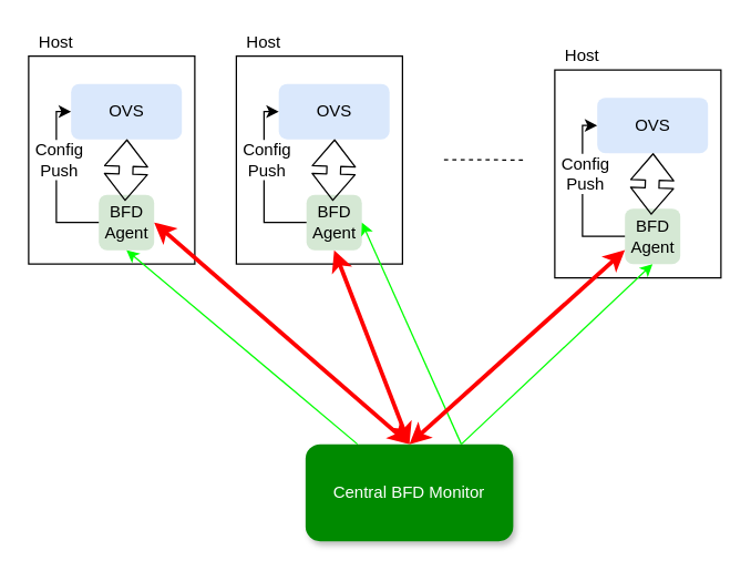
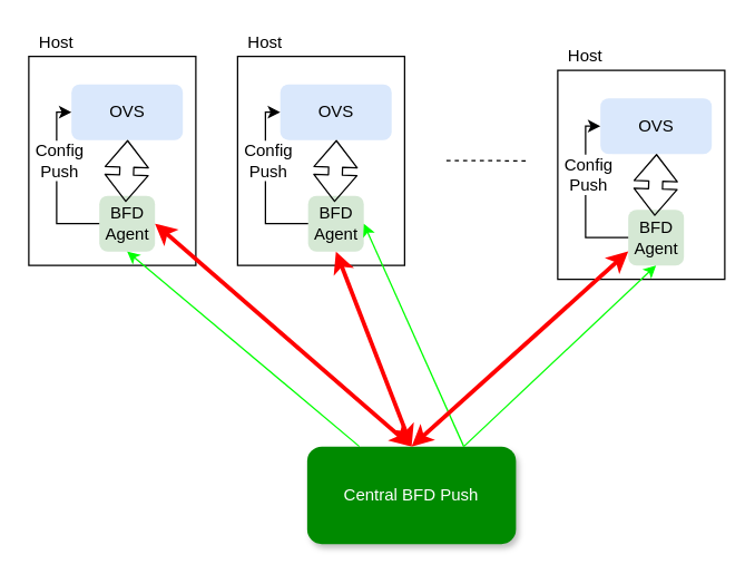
  <mxCell id="0" />
  <mxCell id="1" parent="0" />
- <mxCell id="2" value="Central BFD Monitor" style="rounded=1;whiteSpace=wrap;html=1;fillColor=#008a00;strokeColor=none;fontColor=#ffffff;gradientColor=none;shadow=1;" vertex="1" parent="1"><mxGeometry x="220" y="320" width="150" height="70" as="geometry" /></mxCell>
+ <mxCell id="2" value="Central BFD Push" style="rounded=1;whiteSpace=wrap;html=1;fillColor=#008a00;strokeColor=none;fontColor=#ffffff;gradientColor=none;shadow=1;" vertex="1" parent="1"><mxGeometry x="220" y="320" width="150" height="70" as="geometry" /></mxCell>
  <mxCell id="3" value="" style="group" vertex="1" connectable="0" parent="1"><mxGeometry x="20" y="20" width="120" height="170" as="geometry" /></mxCell>
  <mxCell id="4" value="" style="rounded=0;whiteSpace=wrap;html=1;" vertex="1" parent="3"><mxGeometry y="20" width="120" height="150" as="geometry" /></mxCell>
  <mxCell id="5" value="OVS" style="rounded=1;whiteSpace=wrap;html=1;fillColor=#dae8fc;strokeColor=none;" vertex="1" parent="3"><mxGeometry x="30.66" y="40" width="80" height="40" as="geometry" /></mxCell>
  <mxCell id="6" value="BFD&lt;br&gt;Agent" style="rounded=1;whiteSpace=wrap;html=1;fillColor=#d5e8d4;strokeColor=none;" vertex="1" parent="3"><mxGeometry x="50.66" y="120" width="40" height="40" as="geometry" /></mxCell>
  <mxCell id="7" value="" style="shape=flexArrow;endArrow=classic;startArrow=classic;html=1;entryX=0.475;entryY=0.114;entryDx=0;entryDy=0;entryPerimeter=0;" edge="1" parent="3" target="6"><mxGeometry width="50" height="50" relative="1" as="geometry"><mxPoint x="71" y="80" as="sourcePoint" /><mxPoint x="80.66" y="100" as="targetPoint" /></mxGeometry></mxCell>
  <mxCell id="8" value="" style="endArrow=classic;html=1;exitX=0;exitY=0.5;exitDx=0;exitDy=0;entryX=0;entryY=0.5;entryDx=0;entryDy=0;edgeStyle=orthogonalEdgeStyle;rounded=0;" edge="1" parent="3" source="6" target="5"><mxGeometry width="50" height="50" relative="1" as="geometry"><mxPoint x="20" y="310" as="sourcePoint" /><mxPoint x="70" y="260" as="targetPoint" /><Array as="points"><mxPoint x="20" y="140" /><mxPoint x="20" y="60" /></Array></mxGeometry></mxCell>
  <mxCell id="9" value="Config&lt;br&gt;Push" style="text;html=1;align=center;verticalAlign=middle;resizable=0;points=[];;labelBackgroundColor=#ffffff;" vertex="1" connectable="0" parent="8"><mxGeometry x="0.26" y="-1" relative="1" as="geometry"><mxPoint as="offset" /></mxGeometry></mxCell>
  <mxCell id="10" value="Host" style="text;html=1;strokeColor=none;fillColor=none;align=center;verticalAlign=middle;whiteSpace=wrap;rounded=0;shadow=1;" vertex="1" parent="3"><mxGeometry width="40" height="20" as="geometry" /></mxCell>
  <mxCell id="11" value="" style="group" vertex="1" connectable="0" parent="1"><mxGeometry x="170" y="20" width="120" height="170" as="geometry" /></mxCell>
  <mxCell id="12" value="" style="rounded=0;whiteSpace=wrap;html=1;" vertex="1" parent="11"><mxGeometry y="20" width="120" height="150" as="geometry" /></mxCell>
  <mxCell id="13" value="OVS" style="rounded=1;whiteSpace=wrap;html=1;fillColor=#dae8fc;strokeColor=none;" vertex="1" parent="11"><mxGeometry x="30.66" y="40" width="80" height="40" as="geometry" /></mxCell>
  <mxCell id="14" value="BFD&lt;br&gt;Agent" style="rounded=1;whiteSpace=wrap;html=1;fillColor=#d5e8d4;strokeColor=none;" vertex="1" parent="11"><mxGeometry x="50.66" y="120" width="40" height="40" as="geometry" /></mxCell>
  <mxCell id="15" value="" style="shape=flexArrow;endArrow=classic;startArrow=classic;html=1;entryX=0.475;entryY=0.114;entryDx=0;entryDy=0;entryPerimeter=0;" edge="1" parent="11" target="14"><mxGeometry width="50" height="50" relative="1" as="geometry"><mxPoint x="71" y="80" as="sourcePoint" /><mxPoint x="80.66" y="100" as="targetPoint" /></mxGeometry></mxCell>
  <mxCell id="16" value="" style="endArrow=classic;html=1;exitX=0;exitY=0.5;exitDx=0;exitDy=0;entryX=0;entryY=0.5;entryDx=0;entryDy=0;edgeStyle=orthogonalEdgeStyle;rounded=0;" edge="1" parent="11" source="14" target="13"><mxGeometry width="50" height="50" relative="1" as="geometry"><mxPoint x="20" y="310" as="sourcePoint" /><mxPoint x="70" y="260" as="targetPoint" /><Array as="points"><mxPoint x="20" y="140" /><mxPoint x="20" y="60" /></Array></mxGeometry></mxCell>
  <mxCell id="17" value="Config&lt;br&gt;Push" style="text;html=1;align=center;verticalAlign=middle;resizable=0;points=[];;labelBackgroundColor=#ffffff;" vertex="1" connectable="0" parent="16"><mxGeometry x="0.26" y="-1" relative="1" as="geometry"><mxPoint as="offset" /></mxGeometry></mxCell>
  <mxCell id="18" value="Host" style="text;html=1;strokeColor=none;fillColor=none;align=center;verticalAlign=middle;whiteSpace=wrap;rounded=0;shadow=1;" vertex="1" parent="11"><mxGeometry width="40" height="20" as="geometry" /></mxCell>
  <mxCell id="19" value="" style="group" vertex="1" connectable="0" parent="1"><mxGeometry x="400" y="30" width="120" height="170" as="geometry" /></mxCell>
  <mxCell id="20" value="" style="rounded=0;whiteSpace=wrap;html=1;" vertex="1" parent="19"><mxGeometry y="20" width="120" height="150" as="geometry" /></mxCell>
  <mxCell id="21" value="OVS" style="rounded=1;whiteSpace=wrap;html=1;fillColor=#dae8fc;strokeColor=none;" vertex="1" parent="19"><mxGeometry x="30.66" y="40" width="80" height="40" as="geometry" /></mxCell>
  <mxCell id="22" value="BFD&lt;br&gt;Agent" style="rounded=1;whiteSpace=wrap;html=1;fillColor=#d5e8d4;strokeColor=none;" vertex="1" parent="19"><mxGeometry x="50.66" y="120" width="40" height="40" as="geometry" /></mxCell>
  <mxCell id="23" value="" style="shape=flexArrow;endArrow=classic;startArrow=classic;html=1;entryX=0.475;entryY=0.114;entryDx=0;entryDy=0;entryPerimeter=0;" edge="1" parent="19" target="22"><mxGeometry width="50" height="50" relative="1" as="geometry"><mxPoint x="71" y="80" as="sourcePoint" /><mxPoint x="80.66" y="100" as="targetPoint" /></mxGeometry></mxCell>
  <mxCell id="24" value="" style="endArrow=classic;html=1;exitX=0;exitY=0.5;exitDx=0;exitDy=0;entryX=0;entryY=0.5;entryDx=0;entryDy=0;edgeStyle=orthogonalEdgeStyle;rounded=0;" edge="1" parent="19" source="22" target="21"><mxGeometry width="50" height="50" relative="1" as="geometry"><mxPoint x="20" y="310" as="sourcePoint" /><mxPoint x="70" y="260" as="targetPoint" /><Array as="points"><mxPoint x="20" y="140" /><mxPoint x="20" y="60" /></Array></mxGeometry></mxCell>
  <mxCell id="25" value="Config&lt;br&gt;Push" style="text;html=1;align=center;verticalAlign=middle;resizable=0;points=[];;labelBackgroundColor=#ffffff;" vertex="1" connectable="0" parent="24"><mxGeometry x="0.26" y="-1" relative="1" as="geometry"><mxPoint as="offset" /></mxGeometry></mxCell>
  <mxCell id="26" value="Host" style="text;html=1;strokeColor=none;fillColor=none;align=center;verticalAlign=middle;whiteSpace=wrap;rounded=0;shadow=1;" vertex="1" parent="19"><mxGeometry width="40" height="20" as="geometry" /></mxCell>
  <mxCell id="27" value="" style="endArrow=none;dashed=1;html=1;" edge="1" parent="1"><mxGeometry width="50" height="50" relative="1" as="geometry"><mxPoint x="320" y="114.71" as="sourcePoint" /><mxPoint x="380" y="115" as="targetPoint" /></mxGeometry></mxCell>
  <mxCell id="28" value="" style="endArrow=classic;html=1;exitX=0.25;exitY=0;exitDx=0;exitDy=0;entryX=0.5;entryY=1;entryDx=0;entryDy=0;strokeColor=#00FF00;" edge="1" parent="1" source="2" target="6"><mxGeometry width="50" height="50" relative="1" as="geometry"><mxPoint x="20" y="460" as="sourcePoint" /><mxPoint x="70" y="410" as="targetPoint" /></mxGeometry></mxCell>
  <mxCell id="29" value="" style="endArrow=classic;html=1;exitX=0.75;exitY=0;exitDx=0;exitDy=0;entryX=1;entryY=0.5;entryDx=0;entryDy=0;strokeColor=#00FF00;" edge="1" parent="1" source="2" target="14"><mxGeometry width="50" height="50" relative="1" as="geometry"><mxPoint x="326.84" y="310" as="sourcePoint" /><mxPoint x="180" y="150" as="targetPoint" /></mxGeometry></mxCell>
  <mxCell id="30" value="" style="endArrow=classic;html=1;exitX=0.75;exitY=0;exitDx=0;exitDy=0;entryX=0.5;entryY=1;entryDx=0;entryDy=0;strokeColor=#00FF00;" edge="1" parent="1" source="2" target="22"><mxGeometry width="50" height="50" relative="1" as="geometry"><mxPoint x="496.84" y="340" as="sourcePoint" /><mxPoint x="350" y="180" as="targetPoint" /></mxGeometry></mxCell>
  <mxCell id="31" value="" style="endArrow=classic;startArrow=classic;html=1;strokeColor=#FF0000;strokeWidth=3;exitX=0.5;exitY=0;exitDx=0;exitDy=0;entryX=1;entryY=0.5;entryDx=0;entryDy=0;" edge="1" parent="1" source="2" target="6"><mxGeometry width="50" height="50" relative="1" as="geometry"><mxPoint x="20" y="460" as="sourcePoint" /><mxPoint x="70" y="410" as="targetPoint" /></mxGeometry></mxCell>
  <mxCell id="32" value="" style="endArrow=classic;startArrow=classic;html=1;strokeColor=#FF0000;strokeWidth=3;exitX=0.5;exitY=0;exitDx=0;exitDy=0;entryX=0.5;entryY=1;entryDx=0;entryDy=0;" edge="1" parent="1" source="2" target="14"><mxGeometry width="50" height="50" relative="1" as="geometry"><mxPoint x="614.34" y="420" as="sourcePoint" /><mxPoint x="430" y="260" as="targetPoint" /></mxGeometry></mxCell>
  <mxCell id="33" value="" style="endArrow=classic;startArrow=classic;html=1;strokeColor=#FF0000;strokeWidth=3;entryX=0;entryY=0.75;entryDx=0;entryDy=0;" edge="1" parent="1" target="22"><mxGeometry width="50" height="50" relative="1" as="geometry"><mxPoint x="295" y="320" as="sourcePoint" /><mxPoint x="530" y="210" as="targetPoint" /></mxGeometry></mxCell>
